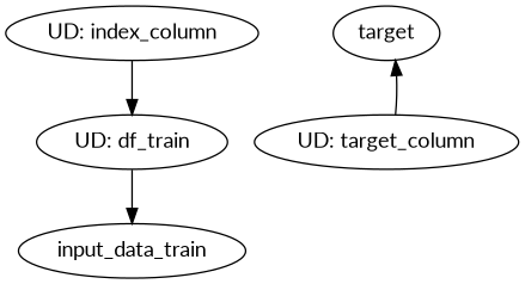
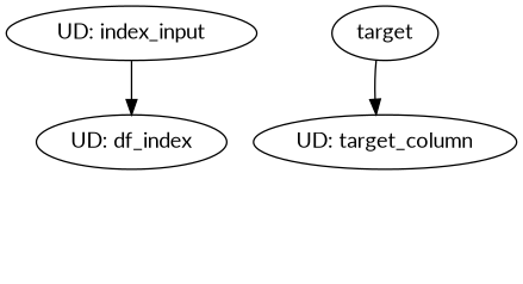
  digraph {
    fontname=Lato
    node [fontname=Lato]
    edge [fontname=Lato]
-   n1 [label="UD: df_train"]
-   n2 [label=input_data_train]
+   n1 [label="UD: df_index"]
    n3 [label=target]
    n4 [label="UD: target_column"]
-   n5 [label="UD: index_column"]
-   n1 -> n2
-   n4 -> n3
+   n5 [label="UD: index_input"]
+   n3 -> n4
    n5 -> n1
  }
